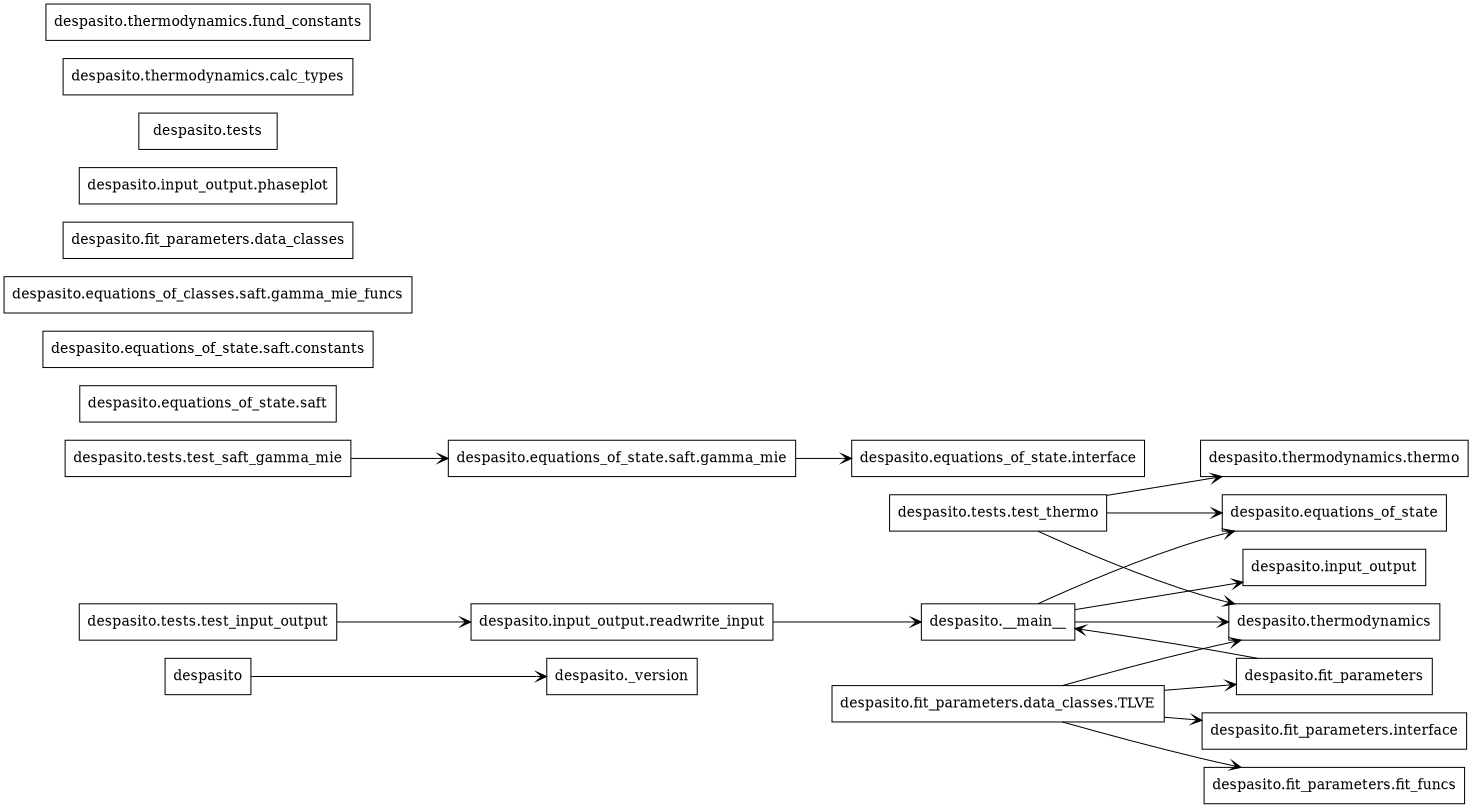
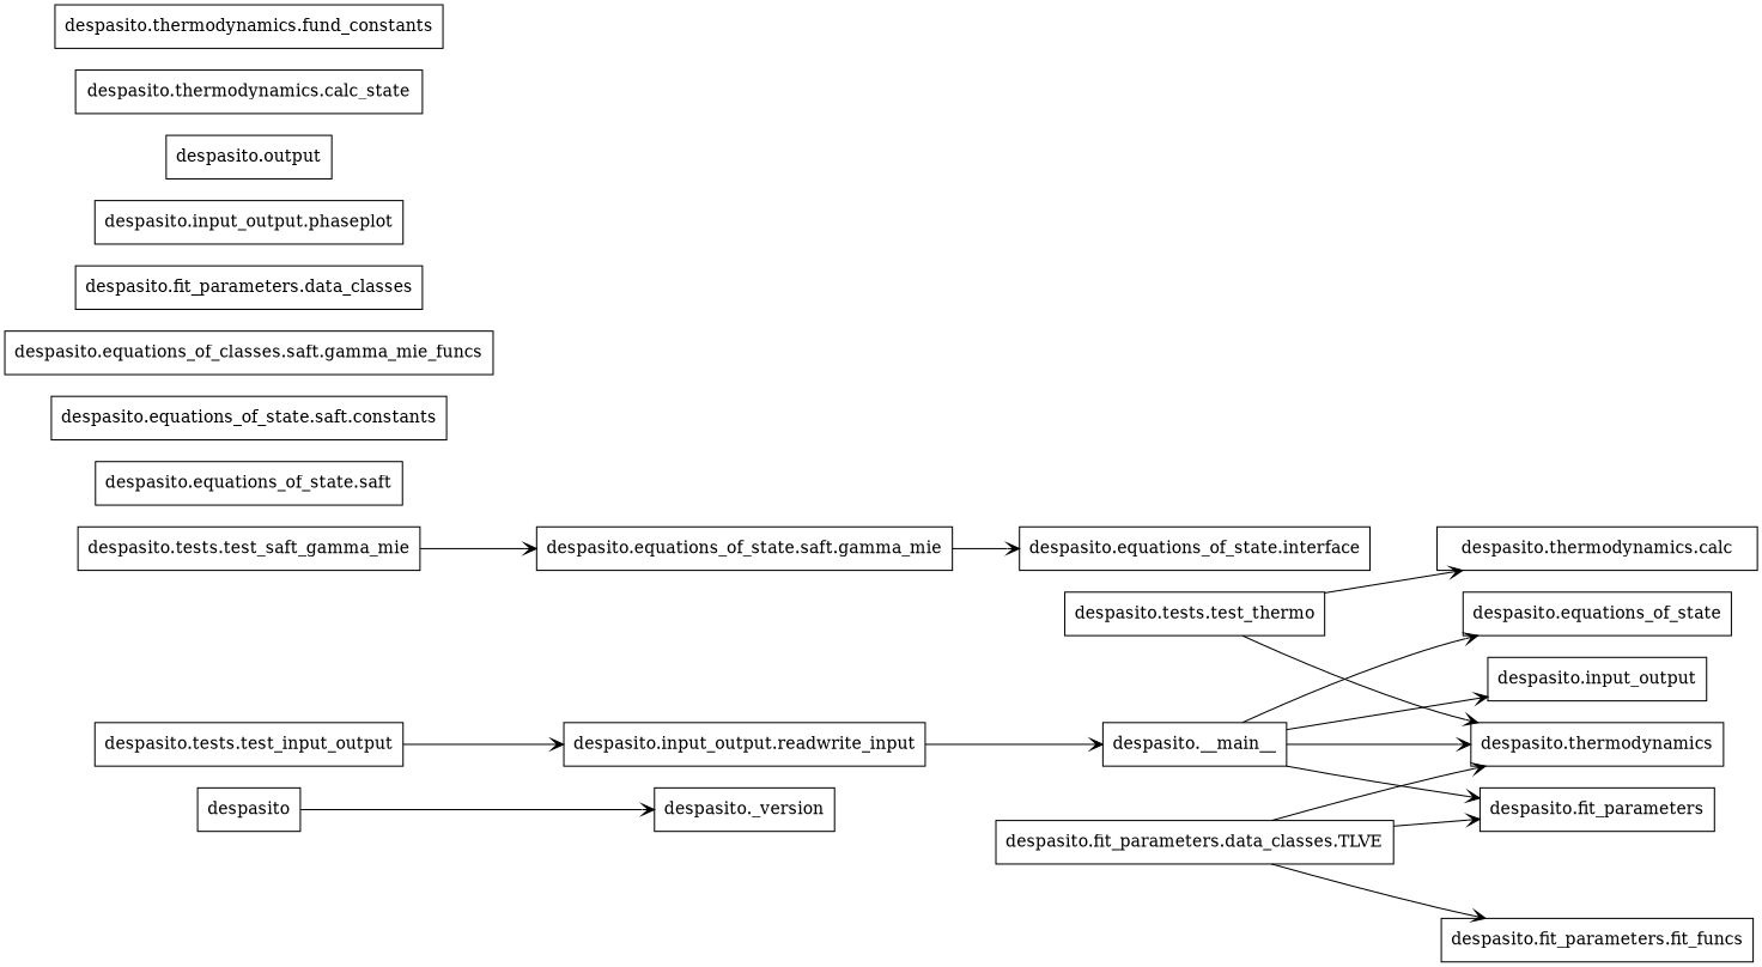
  digraph {
    rankdir=LR
    node [shape=box]
    edge [arrowhead=open arrowtail=none]
    n1 [label=despasito]
    n2 [label="despasito._version"]
    n3 [label="despasito.__main__"]
    n4 [label="despasito.equations_of_state"]
    n5 [label="despasito.fit_parameters"]
    n6 [label="despasito.input_output"]
    n7 [label="despasito.thermodynamics"]
    n8 [label="despasito.input_output.readwrite_input"]
    n9 [label="despasito.equations_of_state.interface"]
    n10 [label="despasito.equations_of_state.saft"]
    n11 [label="despasito.equations_of_state.saft.constants"]
    n12 [label="despasito.equations_of_state.saft.gamma_mie"]
    n13 [label="despasito.equations_of_classes.saft.gamma_mie_funcs"]
    n14 [label="despasito.fit_parameters.data_classes"]
    n15 [label="despasito.fit_parameters.data_classes.TLVE"]
    n16 [label="despasito.fit_parameters.fit_funcs"]
-   n17 [label="despasito.fit_parameters.interface"]
    n18 [label="despasito.input_output.phaseplot"]
-   n19 [label="despasito.tests"]
+   n19 [label="despasito.output"]
    n20 [label="despasito.tests.test_input_output"]
    n21 [label="despasito.tests.test_saft_gamma_mie"]
    n22 [label="despasito.tests.test_thermo"]
-   n23 [label="despasito.thermodynamics.thermo"]
-   n24 [label="despasito.thermodynamics.calc_types"]
+   n23 [label="despasito.thermodynamics.calc"]
+   n24 [label="despasito.thermodynamics.calc_state"]
    n25 [label="despasito.thermodynamics.fund_constants"]
    n1 -> n2
    n3 -> n4
-   n5 -> n3
+   n3 -> n5
    n3 -> n6
    n3 -> n7
    n8 -> n3
    n12 -> n9
    n15 -> n5
    n15 -> n7
    n15 -> n16
-   n15 -> n17
    n20 -> n8
    n21 -> n12
-   n22 -> n4
    n22 -> n7
    n22 -> n23
  }
